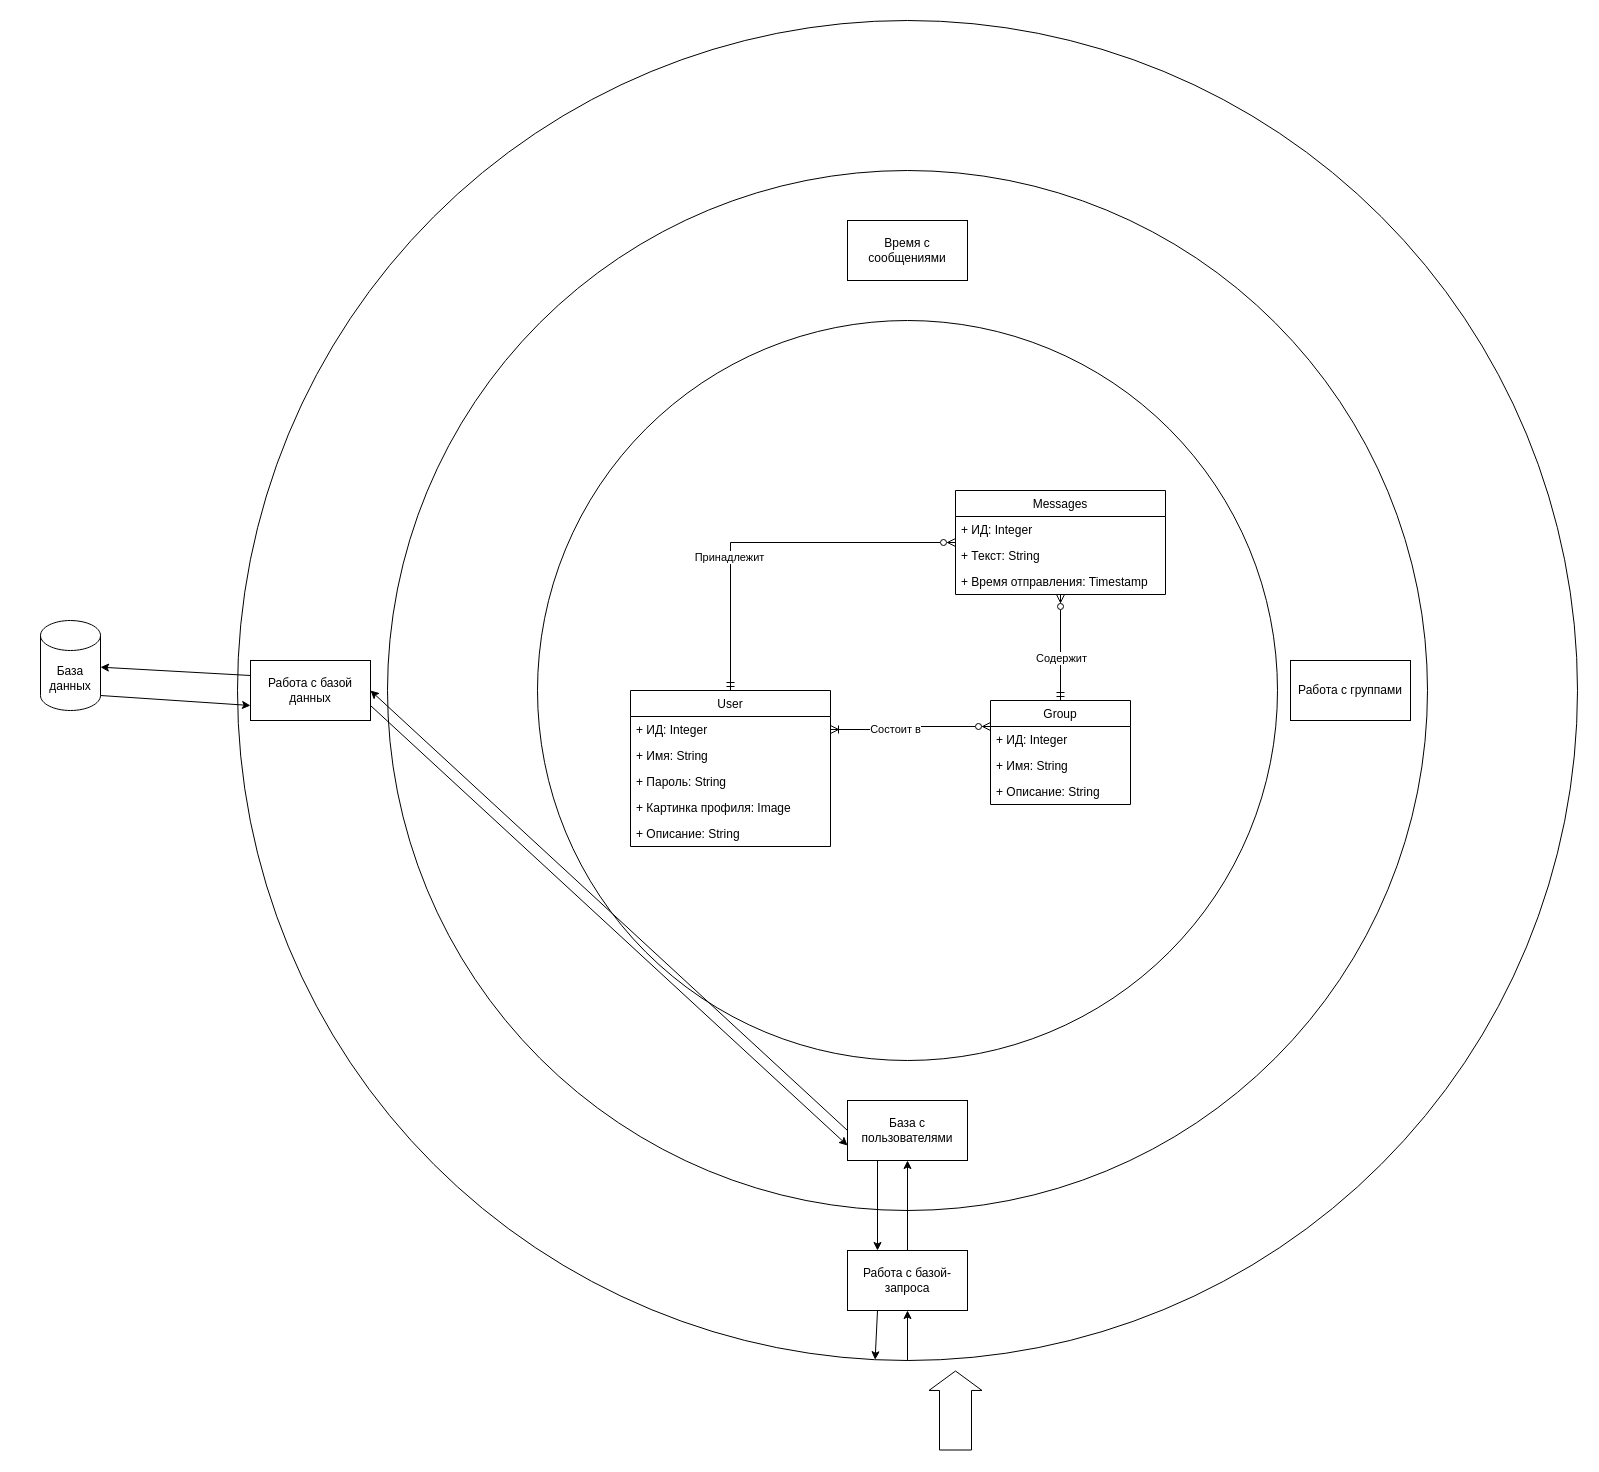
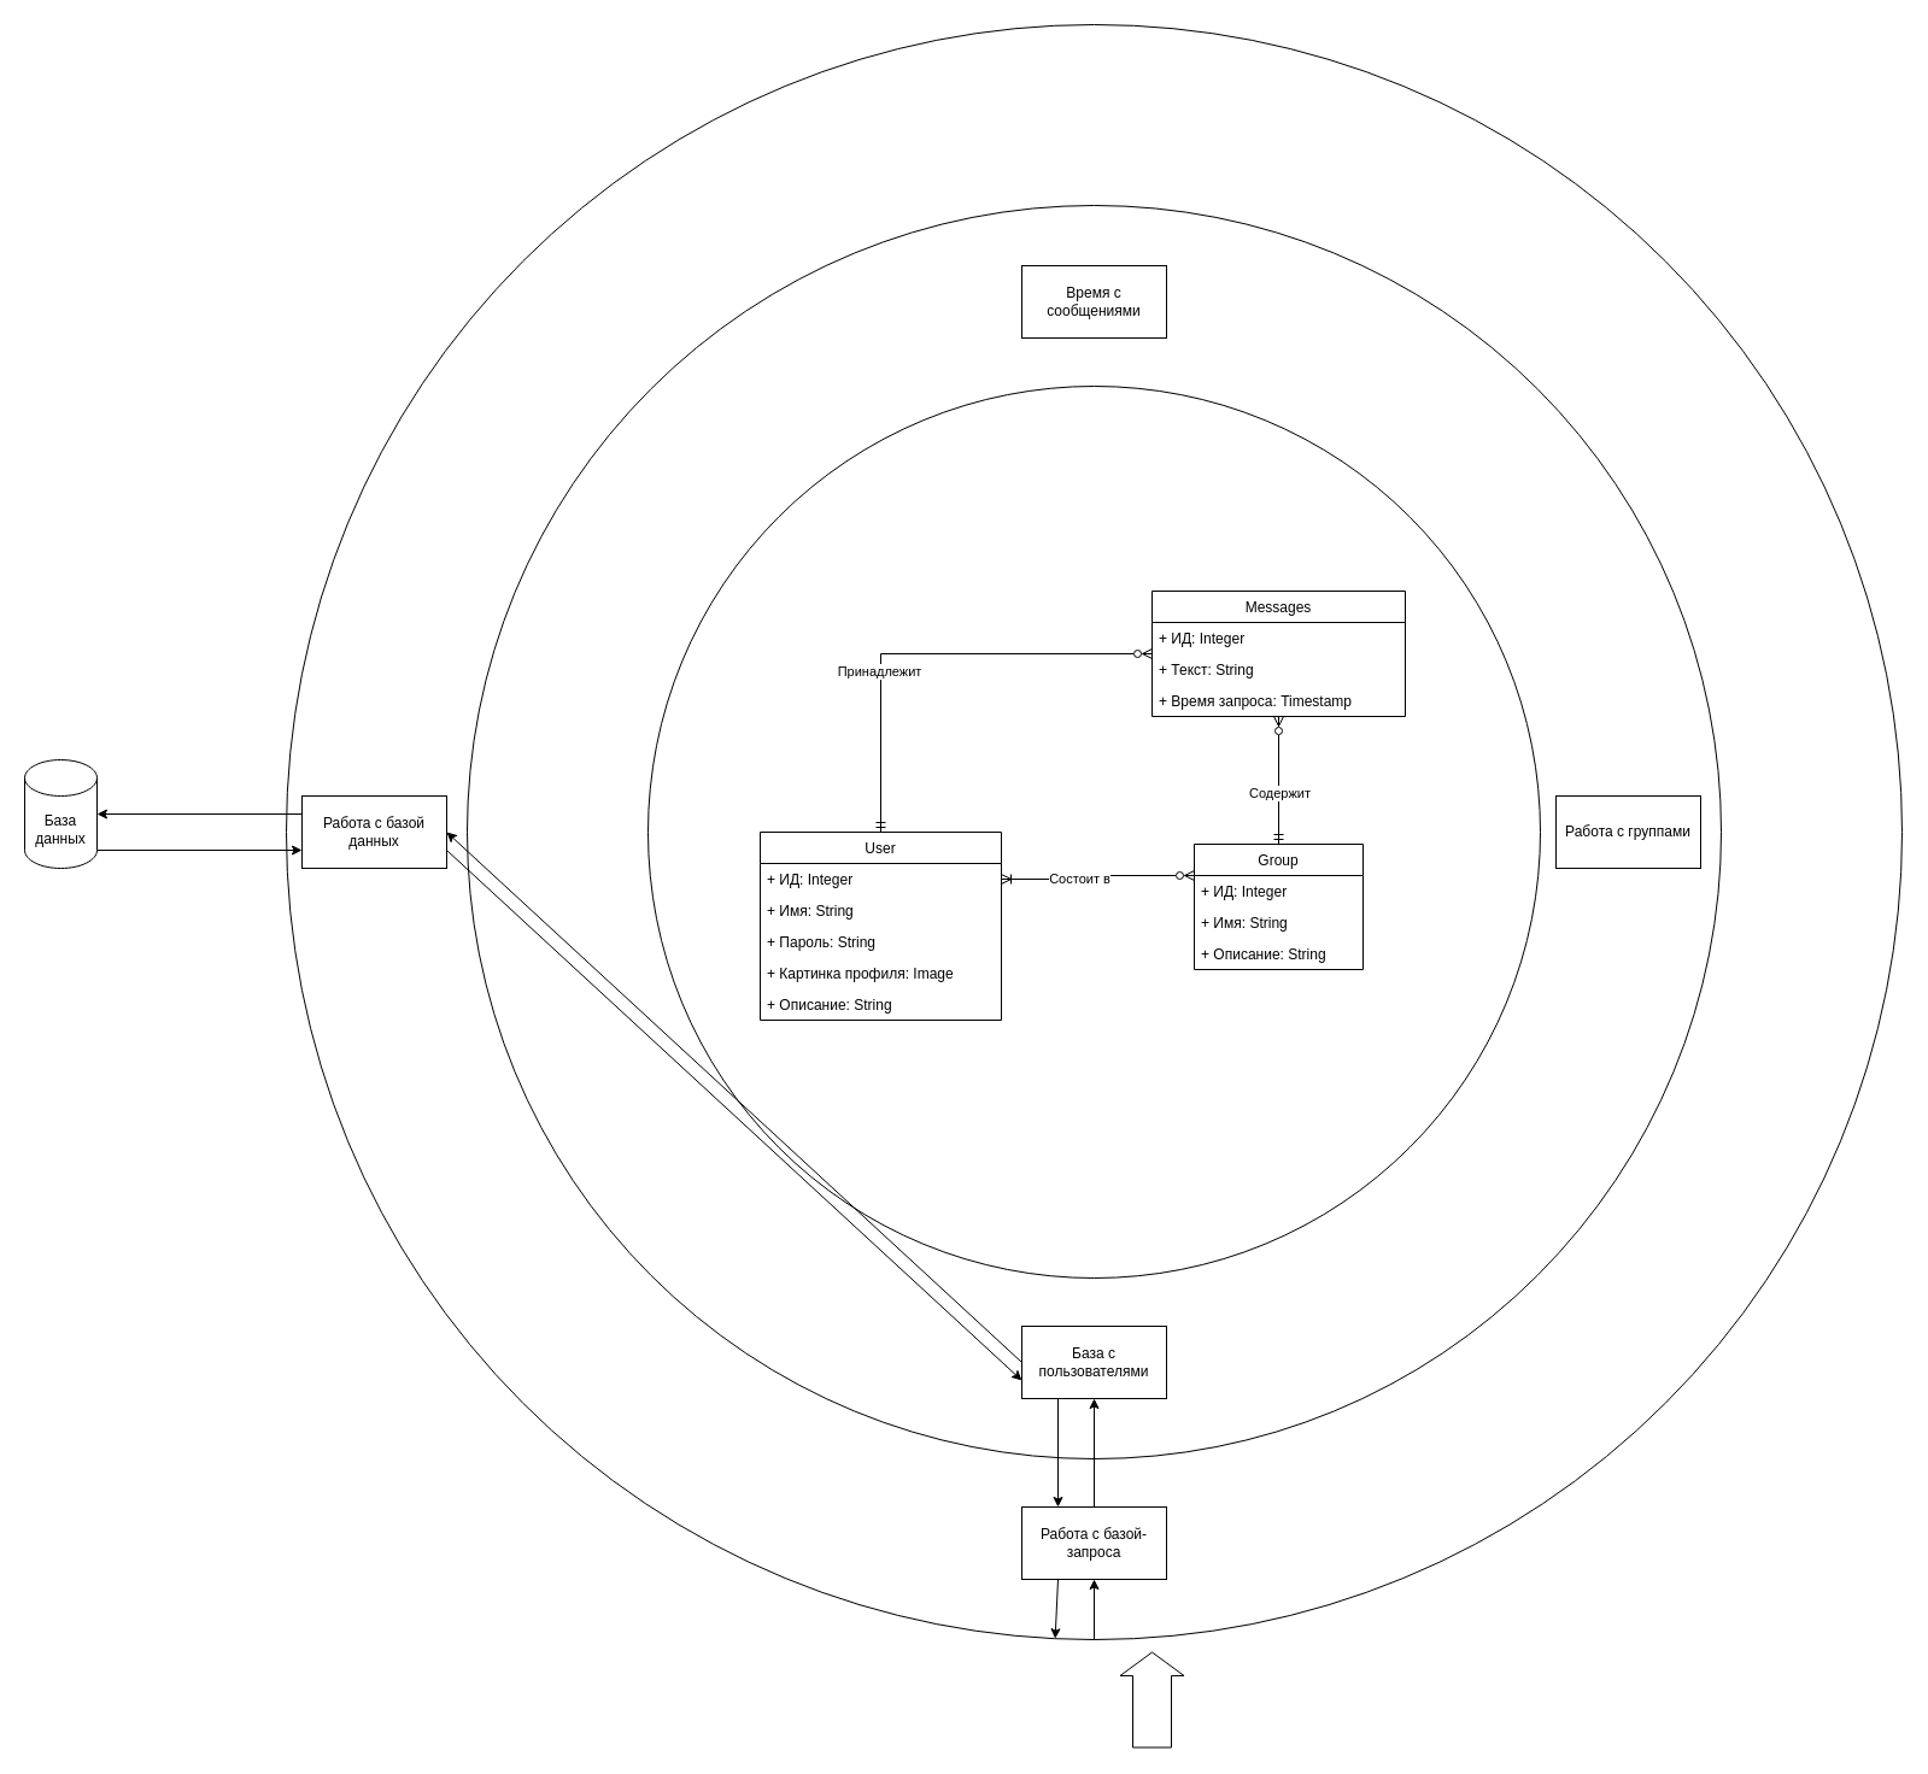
  <mxCell id="0" />
  <mxCell id="1" parent="0" />
  <mxCell id="2" value="" style="ellipse;whiteSpace=wrap;html=1;aspect=fixed;" vertex="1" parent="1"><mxGeometry x="237" y="20" width="1340" height="1340" as="geometry" /></mxCell>
  <mxCell id="3" value="" style="ellipse;whiteSpace=wrap;html=1;aspect=fixed;" vertex="1" parent="1"><mxGeometry x="387" y="170" width="1040" height="1040" as="geometry" /></mxCell>
  <mxCell id="4" value="" style="ellipse;whiteSpace=wrap;html=1;aspect=fixed;" vertex="1" parent="1"><mxGeometry x="537" y="320" width="740" height="740" as="geometry" /></mxCell>
  <mxCell id="5" style="edgeStyle=orthogonalEdgeStyle;rounded=0;orthogonalLoop=1;jettySize=auto;html=1;entryX=0;entryY=0.25;entryDx=0;entryDy=0;endArrow=ERzeroToMany;endFill=0;startArrow=ERoneToMany;startFill=0;exitX=1;exitY=0.25;exitDx=0;exitDy=0;" parent="1" source="7" target="13" edge="1"><mxGeometry relative="1" as="geometry" /></mxCell>
  <mxCell id="6" value="Состоит в" style="edgeLabel;html=1;align=center;verticalAlign=middle;resizable=0;points=[];" parent="5" vertex="1" connectable="0"><mxGeometry x="-0.215" y="1" relative="1" as="geometry"><mxPoint as="offset" /></mxGeometry></mxCell>
  <mxCell id="7" value="User" style="swimlane;fontStyle=0;childLayout=stackLayout;horizontal=1;startSize=26;fillColor=none;horizontalStack=0;resizeParent=1;resizeParentMax=0;resizeLast=0;collapsible=1;marginBottom=0;" parent="1" vertex="1"><mxGeometry x="630" y="690" width="200" height="156" as="geometry" /></mxCell>
  <mxCell id="8" value="+ ИД: Integer" style="text;strokeColor=none;fillColor=none;align=left;verticalAlign=top;spacingLeft=4;spacingRight=4;overflow=hidden;rotatable=0;points=[[0,0.5],[1,0.5]];portConstraint=eastwest;" parent="7" vertex="1"><mxGeometry y="26" width="200" height="26" as="geometry" /></mxCell>
  <mxCell id="9" value="+ Имя: String" style="text;strokeColor=none;fillColor=none;align=left;verticalAlign=top;spacingLeft=4;spacingRight=4;overflow=hidden;rotatable=0;points=[[0,0.5],[1,0.5]];portConstraint=eastwest;" parent="7" vertex="1"><mxGeometry y="52" width="200" height="26" as="geometry" /></mxCell>
  <mxCell id="10" value="+ Пароль: String" style="text;strokeColor=none;fillColor=none;align=left;verticalAlign=top;spacingLeft=4;spacingRight=4;overflow=hidden;rotatable=0;points=[[0,0.5],[1,0.5]];portConstraint=eastwest;" parent="7" vertex="1"><mxGeometry y="78" width="200" height="26" as="geometry" /></mxCell>
  <mxCell id="11" value="+ Картинка профиля: Image" style="text;strokeColor=none;fillColor=none;align=left;verticalAlign=top;spacingLeft=4;spacingRight=4;overflow=hidden;rotatable=0;points=[[0,0.5],[1,0.5]];portConstraint=eastwest;" parent="7" vertex="1"><mxGeometry y="104" width="200" height="26" as="geometry" /></mxCell>
  <mxCell id="12" value="+ Описание: String" style="text;strokeColor=none;fillColor=none;align=left;verticalAlign=top;spacingLeft=4;spacingRight=4;overflow=hidden;rotatable=0;points=[[0,0.5],[1,0.5]];portConstraint=eastwest;" parent="7" vertex="1"><mxGeometry y="130" width="200" height="26" as="geometry" /></mxCell>
  <mxCell id="13" value="Group" style="swimlane;fontStyle=0;childLayout=stackLayout;horizontal=1;startSize=26;fillColor=none;horizontalStack=0;resizeParent=1;resizeParentMax=0;resizeLast=0;collapsible=1;marginBottom=0;" parent="1" vertex="1"><mxGeometry x="990" y="700" width="140" height="104" as="geometry" /></mxCell>
  <mxCell id="14" value="+ ИД: Integer" style="text;strokeColor=none;fillColor=none;align=left;verticalAlign=top;spacingLeft=4;spacingRight=4;overflow=hidden;rotatable=0;points=[[0,0.5],[1,0.5]];portConstraint=eastwest;" parent="13" vertex="1"><mxGeometry y="26" width="140" height="26" as="geometry" /></mxCell>
  <mxCell id="15" value="+ Имя: String" style="text;strokeColor=none;fillColor=none;align=left;verticalAlign=top;spacingLeft=4;spacingRight=4;overflow=hidden;rotatable=0;points=[[0,0.5],[1,0.5]];portConstraint=eastwest;" parent="13" vertex="1"><mxGeometry y="52" width="140" height="26" as="geometry" /></mxCell>
  <mxCell id="16" value="+ Описание: String" style="text;strokeColor=none;fillColor=none;align=left;verticalAlign=top;spacingLeft=4;spacingRight=4;overflow=hidden;rotatable=0;points=[[0,0.5],[1,0.5]];portConstraint=eastwest;" parent="13" vertex="1"><mxGeometry y="78" width="140" height="26" as="geometry" /></mxCell>
  <mxCell id="17" style="edgeStyle=orthogonalEdgeStyle;rounded=0;orthogonalLoop=1;jettySize=auto;html=1;entryX=0.5;entryY=0;entryDx=0;entryDy=0;startArrow=ERzeroToMany;startFill=0;endArrow=ERmandOne;endFill=0;" parent="1" source="21" target="13" edge="1"><mxGeometry relative="1" as="geometry" /></mxCell>
  <mxCell id="18" value="Содержит" style="edgeLabel;html=1;align=center;verticalAlign=middle;resizable=0;points=[];" parent="17" vertex="1" connectable="0"><mxGeometry x="0.19" relative="1" as="geometry"><mxPoint as="offset" /></mxGeometry></mxCell>
  <mxCell id="19" style="edgeStyle=orthogonalEdgeStyle;rounded=0;orthogonalLoop=1;jettySize=auto;html=1;entryX=0.5;entryY=0;entryDx=0;entryDy=0;startArrow=ERzeroToMany;startFill=0;endArrow=ERmandOne;endFill=0;" parent="1" source="21" target="7" edge="1"><mxGeometry relative="1" as="geometry" /></mxCell>
  <mxCell id="20" value="Принадлежит" style="edgeLabel;html=1;align=center;verticalAlign=middle;resizable=0;points=[];" parent="19" vertex="1" connectable="0"><mxGeometry x="0.282" y="-2" relative="1" as="geometry"><mxPoint as="offset" /></mxGeometry></mxCell>
  <mxCell id="21" value="Messages" style="swimlane;fontStyle=0;childLayout=stackLayout;horizontal=1;startSize=26;fillColor=none;horizontalStack=0;resizeParent=1;resizeParentMax=0;resizeLast=0;collapsible=1;marginBottom=0;" parent="1" vertex="1"><mxGeometry x="955" y="490" width="210" height="104" as="geometry" /></mxCell>
  <mxCell id="22" value="+ ИД: Integer" style="text;strokeColor=none;fillColor=none;align=left;verticalAlign=top;spacingLeft=4;spacingRight=4;overflow=hidden;rotatable=0;points=[[0,0.5],[1,0.5]];portConstraint=eastwest;" parent="21" vertex="1"><mxGeometry y="26" width="210" height="26" as="geometry" /></mxCell>
  <mxCell id="23" value="+ Текст: String" style="text;strokeColor=none;fillColor=none;align=left;verticalAlign=top;spacingLeft=4;spacingRight=4;overflow=hidden;rotatable=0;points=[[0,0.5],[1,0.5]];portConstraint=eastwest;" parent="21" vertex="1"><mxGeometry y="52" width="210" height="26" as="geometry" /></mxCell>
- <mxCell id="24" value="+ Время отправления: Timestamp" style="text;strokeColor=none;fillColor=none;align=left;verticalAlign=top;spacingLeft=4;spacingRight=4;overflow=hidden;rotatable=0;points=[[0,0.5],[1,0.5]];portConstraint=eastwest;" parent="21" vertex="1"><mxGeometry y="78" width="210" height="26" as="geometry" /></mxCell>
+ <mxCell id="24" value="+ Время запроса: Timestamp" style="text;strokeColor=none;fillColor=none;align=left;verticalAlign=top;spacingLeft=4;spacingRight=4;overflow=hidden;rotatable=0;points=[[0,0.5],[1,0.5]];portConstraint=eastwest;" parent="21" vertex="1"><mxGeometry y="78" width="210" height="26" as="geometry" /></mxCell>
  <mxCell id="25" value="Время с сообщениями" style="rounded=0;whiteSpace=wrap;html=1;" vertex="1" parent="1"><mxGeometry x="847" y="220" width="120" height="60" as="geometry" /></mxCell>
  <mxCell id="26" value="База с пользователями" style="rounded=0;whiteSpace=wrap;html=1;" vertex="1" parent="1"><mxGeometry x="847" y="1100" width="120" height="60" as="geometry" /></mxCell>
  <mxCell id="27" value="Работа с группами" style="rounded=0;whiteSpace=wrap;html=1;" vertex="1" parent="1"><mxGeometry x="1290" y="660" width="120" height="60" as="geometry" /></mxCell>
  <mxCell id="28" value="Работа с базой данных" style="rounded=0;whiteSpace=wrap;html=1;" vertex="1" parent="1"><mxGeometry x="250" y="660" width="120" height="60" as="geometry" /></mxCell>
  <mxCell id="29" value="Работа с базой-запроса" style="rounded=0;whiteSpace=wrap;html=1;" vertex="1" parent="1"><mxGeometry x="847" y="1250" width="120" height="60" as="geometry" /></mxCell>
  <mxCell id="30" value="" style="endArrow=classic;html=1;rounded=0;exitX=0;exitY=0.5;exitDx=0;exitDy=0;entryX=1;entryY=0.5;entryDx=0;entryDy=0;" edge="1" parent="1" source="26" target="28"><mxGeometry width="50" height="50" relative="1" as="geometry"><mxPoint x="940" y="720" as="sourcePoint" /><mxPoint x="990" y="670" as="targetPoint" /></mxGeometry></mxCell>
  <mxCell id="31" value="" style="shape=flexArrow;endArrow=classic;html=1;rounded=0;width=32;endSize=6.16;" edge="1" parent="1"><mxGeometry width="50" height="50" relative="1" as="geometry"><mxPoint x="955" y="1450" as="sourcePoint" /><mxPoint x="955" y="1370" as="targetPoint" /></mxGeometry></mxCell>
  <mxCell id="32" value="" style="endArrow=classic;html=1;rounded=0;exitX=0.5;exitY=1;exitDx=0;exitDy=0;entryX=0.5;entryY=1;entryDx=0;entryDy=0;" edge="1" parent="1" source="2" target="29"><mxGeometry width="50" height="50" relative="1" as="geometry"><mxPoint x="940" y="950" as="sourcePoint" /><mxPoint x="990" y="900" as="targetPoint" /></mxGeometry></mxCell>
  <mxCell id="33" value="" style="endArrow=classic;html=1;rounded=0;exitX=0.5;exitY=0;exitDx=0;exitDy=0;entryX=0.5;entryY=1;entryDx=0;entryDy=0;" edge="1" parent="1" source="29" target="26"><mxGeometry width="50" height="50" relative="1" as="geometry"><mxPoint x="940" y="950" as="sourcePoint" /><mxPoint x="907" y="1210" as="targetPoint" /></mxGeometry></mxCell>
  <mxCell id="34" value="" style="endArrow=classic;html=1;rounded=0;exitX=0;exitY=0.25;exitDx=0;exitDy=0;" edge="1" parent="1" source="28" target="35"><mxGeometry width="50" height="50" relative="1" as="geometry"><mxPoint x="410" y="700" as="sourcePoint" /><mxPoint x="50" y="690" as="targetPoint" /></mxGeometry></mxCell>
- <mxCell id="35" value="База данных" style="shape=cylinder3;whiteSpace=wrap;html=1;boundedLbl=1;backgroundOutline=1;size=15;" vertex="1" parent="1"><mxGeometry x="40" y="620" width="60" height="90" as="geometry" /></mxCell>
+ <mxCell id="35" value="База данных" style="shape=cylinder3;whiteSpace=wrap;html=1;boundedLbl=1;backgroundOutline=1;size=15;" vertex="1" parent="1"><mxGeometry x="20" y="630" width="60" height="90" as="geometry" /></mxCell>
  <mxCell id="36" value="" style="endArrow=classic;html=1;rounded=0;exitX=1;exitY=1;exitDx=0;exitDy=-15;exitPerimeter=0;entryX=0;entryY=0.75;entryDx=0;entryDy=0;" edge="1" parent="1" source="35" target="28"><mxGeometry width="50" height="50" relative="1" as="geometry"><mxPoint x="410" y="690" as="sourcePoint" /><mxPoint x="460" y="640" as="targetPoint" /></mxGeometry></mxCell>
  <mxCell id="37" value="" style="endArrow=classic;html=1;rounded=0;exitX=1;exitY=0.75;exitDx=0;exitDy=0;entryX=0;entryY=0.75;entryDx=0;entryDy=0;" edge="1" parent="1" source="28" target="26"><mxGeometry width="50" height="50" relative="1" as="geometry"><mxPoint x="590" y="890" as="sourcePoint" /><mxPoint x="640" y="840" as="targetPoint" /></mxGeometry></mxCell>
  <mxCell id="38" value="" style="endArrow=classic;html=1;rounded=0;exitX=0.25;exitY=1;exitDx=0;exitDy=0;entryX=0.25;entryY=0;entryDx=0;entryDy=0;" edge="1" parent="1" source="26" target="29"><mxGeometry width="50" height="50" relative="1" as="geometry"><mxPoint x="920" y="1010" as="sourcePoint" /><mxPoint x="970" y="960" as="targetPoint" /></mxGeometry></mxCell>
  <mxCell id="39" value="" style="endArrow=classic;html=1;rounded=0;exitX=0.25;exitY=1;exitDx=0;exitDy=0;" edge="1" parent="1" source="29" target="2"><mxGeometry width="50" height="50" relative="1" as="geometry"><mxPoint x="920" y="1110" as="sourcePoint" /><mxPoint x="970" y="1060" as="targetPoint" /></mxGeometry></mxCell>
